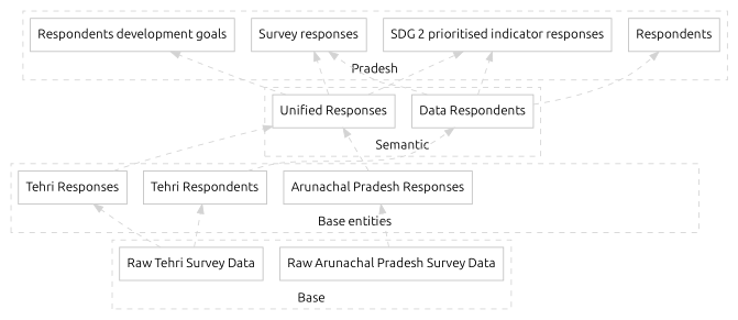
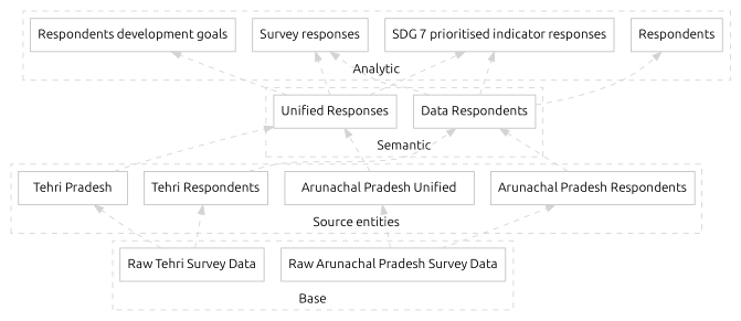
  digraph {
    color=grey
    fontname=Ubuntu
    rankdir=BT
    style=dashed
    node [color=grey fontname=Ubuntu shape=box]
    edge [color=lightgrey fontname=Ubuntu style=dashed]
    n1 [label="Raw Arunachal Pradesh Survey Data"]
    n2 [label="Raw Tehri Survey Data"]
+   n3 [label="Arunachal Pradesh Respondents"]
    n4 [label="Tehri Respondents"]
-   n5 [label="Arunachal Pradesh Responses"]
-   n6 [label="Tehri Responses"]
+   n5 [label="Arunachal Pradesh Unified"]
+   n6 [label="Tehri Pradesh"]
    n7 [label="Data Respondents"]
    n8 [label="Unified Responses"]
    n9 [label="Survey responses"]
    n10 [label=Respondents]
    n11 [label="Respondents development goals"]
-   n12 [label="SDG 2 prioritised indicator responses"]
+   n12 [label="SDG 7 prioritised indicator responses"]
    subgraph cluster_1 {
      color=lightgrey
      label=Base
      n1
      n2
    }
    subgraph cluster_2 {
      color=lightgrey
-     label="Base entities"
+     label="Source entities"
+     n3
      n4
      n5
      n6
    }
    subgraph cluster_3 {
      color=lightgrey
      label=Semantic
      n7
      n8
    }
    subgraph cluster_4 {
      color=lightgrey
-     label=Pradesh
+     label=Analytic
      n9
      n10
      n11
      n12
    }
+   n1 -> n3
    n1 -> n5
    n2 -> n4
    n2 -> n6
+   n3 -> n7
    n4 -> n7
    n5 -> n8
    n6 -> n8
    n7 -> n9
    n7 -> n10
    n7 -> n12
    n8 -> n9
    n8 -> n11
    n8 -> n12
  }
